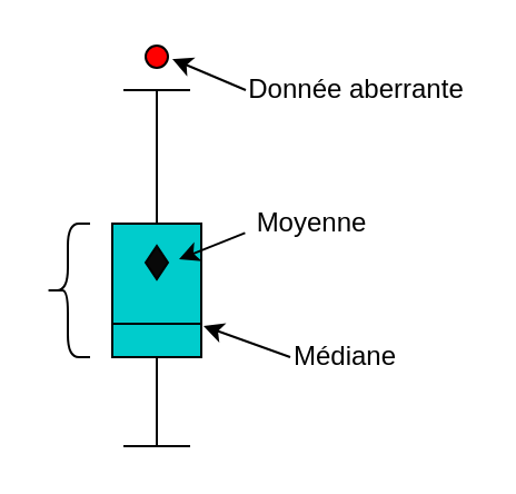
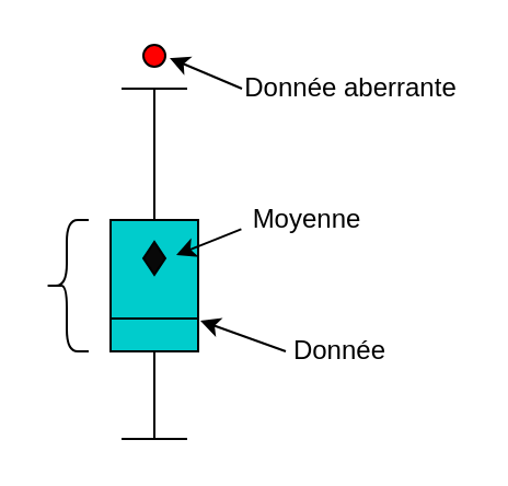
  <mxCell id="0" />
  <mxCell id="1" parent="0" />
  <mxCell id="2" value="" style="rounded=0;whiteSpace=wrap;html=1;fillColor=#00CCCC;" vertex="1" parent="1"><mxGeometry x="50" y="100" width="40" height="60" as="geometry" /></mxCell>
  <mxCell id="3" value="" style="rhombus;whiteSpace=wrap;html=1;fillColor=#080808;" vertex="1" parent="1"><mxGeometry x="65" y="110" width="10" height="15" as="geometry" /></mxCell>
  <mxCell id="4" value="" style="endArrow=none;html=1;exitX=0;exitY=0.75;exitDx=0;exitDy=0;entryX=1;entryY=0.75;entryDx=0;entryDy=0;" edge="1" parent="1" source="2" target="2"><mxGeometry width="50" height="50" relative="1" as="geometry"><mxPoint x="120" y="170" as="sourcePoint" /><mxPoint x="170" y="120" as="targetPoint" /></mxGeometry></mxCell>
  <mxCell id="5" value="" style="endArrow=none;html=1;exitX=0.5;exitY=0;exitDx=0;exitDy=0;" edge="1" parent="1" source="2"><mxGeometry width="50" height="50" relative="1" as="geometry"><mxPoint x="130" y="110" as="sourcePoint" /><mxPoint x="70" y="40" as="targetPoint" /></mxGeometry></mxCell>
  <mxCell id="6" value="" style="endArrow=none;html=1;" edge="1" parent="1"><mxGeometry width="50" height="50" relative="1" as="geometry"><mxPoint x="55" y="40" as="sourcePoint" /><mxPoint x="85" y="40" as="targetPoint" /></mxGeometry></mxCell>
  <mxCell id="7" value="" style="endArrow=none;html=1;" edge="1" parent="1"><mxGeometry width="50" height="50" relative="1" as="geometry"><mxPoint x="55" y="200" as="sourcePoint" /><mxPoint x="85" y="200" as="targetPoint" /></mxGeometry></mxCell>
  <mxCell id="8" value="" style="endArrow=none;html=1;entryX=0.5;entryY=1;entryDx=0;entryDy=0;" edge="1" parent="1" target="2"><mxGeometry width="50" height="50" relative="1" as="geometry"><mxPoint x="70" y="200" as="sourcePoint" /><mxPoint x="80" y="180" as="targetPoint" /></mxGeometry></mxCell>
  <mxCell id="9" value="" style="ellipse;whiteSpace=wrap;html=1;aspect=fixed;fillColor=#FF0000;" vertex="1" parent="1"><mxGeometry x="65" y="20" width="10" height="10" as="geometry" /></mxCell>
- <mxCell id="10" value="Médiane" style="text;html=1;strokeColor=none;fillColor=none;align=center;verticalAlign=middle;whiteSpace=wrap;rounded=0;" vertex="1" parent="1"><mxGeometry x="130" y="150" width="50" height="20" as="geometry" /></mxCell>
+ <mxCell id="10" value="Donnée" style="text;html=1;strokeColor=none;fillColor=none;align=center;verticalAlign=middle;whiteSpace=wrap;rounded=0;" vertex="1" parent="1"><mxGeometry x="130" y="150" width="50" height="20" as="geometry" /></mxCell>
  <mxCell id="11" value="Moyenne" style="text;html=1;strokeColor=none;fillColor=none;align=center;verticalAlign=middle;whiteSpace=wrap;rounded=0;" vertex="1" parent="1"><mxGeometry x="110" y="90" width="60" height="20" as="geometry" /></mxCell>
  <mxCell id="12" value="" style="endArrow=classic;html=1;" edge="1" parent="1"><mxGeometry width="50" height="50" relative="1" as="geometry"><mxPoint x="130" y="160" as="sourcePoint" /><mxPoint x="91" y="146" as="targetPoint" /></mxGeometry></mxCell>
  <mxCell id="13" value="" style="endArrow=classic;html=1;exitX=-0.005;exitY=0.708;exitDx=0;exitDy=0;entryX=0.75;entryY=0.267;entryDx=0;entryDy=0;entryPerimeter=0;exitPerimeter=0;" edge="1" parent="1" source="11" target="2"><mxGeometry width="50" height="50" relative="1" as="geometry"><mxPoint x="120" y="100" as="sourcePoint" /><mxPoint x="130" y="120" as="targetPoint" /></mxGeometry></mxCell>
  <mxCell id="14" value="Donnée aberrante" style="text;html=1;strokeColor=none;fillColor=none;align=center;verticalAlign=middle;whiteSpace=wrap;rounded=0;" vertex="1" parent="1"><mxGeometry x="110" y="30" width="100" height="20" as="geometry" /></mxCell>
  <mxCell id="15" value="" style="endArrow=classic;html=1;exitX=0;exitY=0.5;exitDx=0;exitDy=0;" edge="1" parent="1" source="14"><mxGeometry width="50" height="50" relative="1" as="geometry"><mxPoint x="100" y="110" as="sourcePoint" /><mxPoint x="77" y="26" as="targetPoint" /></mxGeometry></mxCell>
  <mxCell id="16" value="" style="shape=curlyBracket;whiteSpace=wrap;html=1;rounded=1;fillColor=#FF0000;" vertex="1" parent="1"><mxGeometry x="20" y="100" width="20" height="60" as="geometry" /></mxCell>
